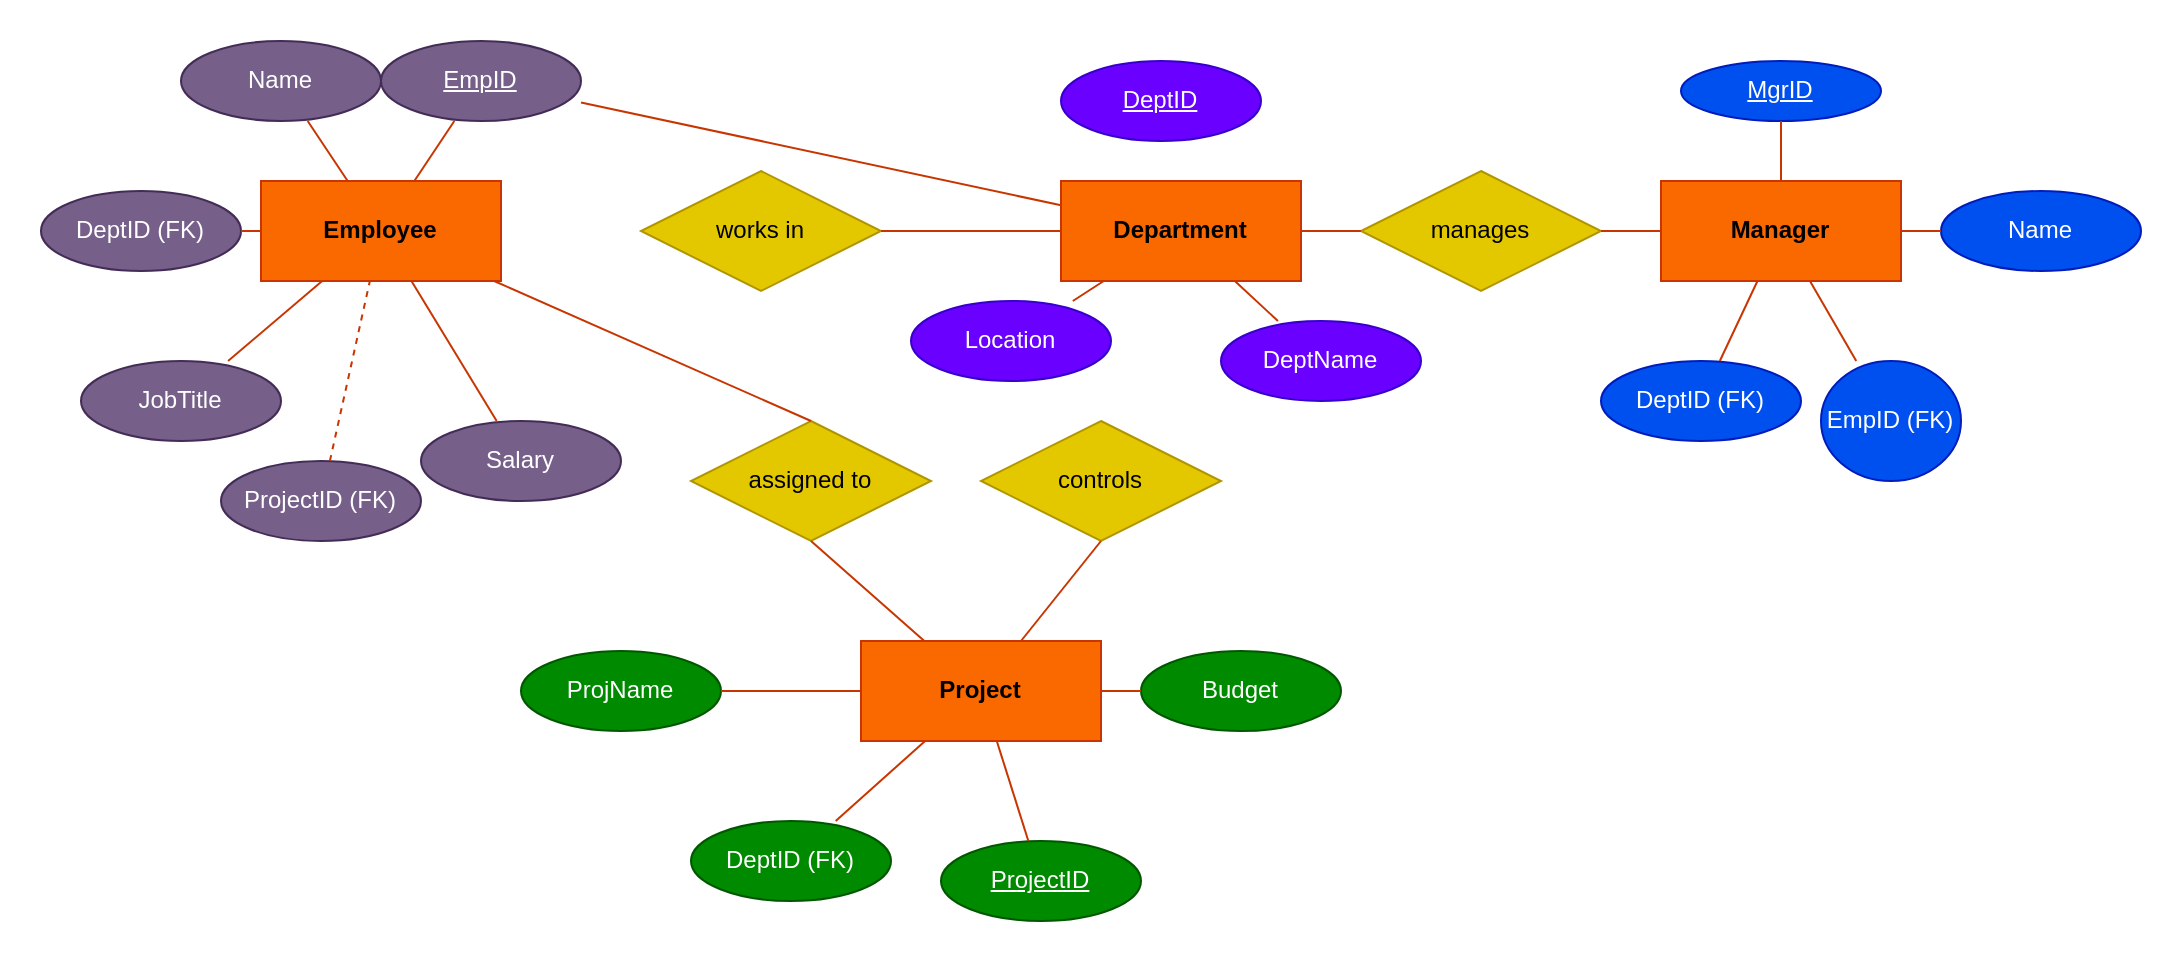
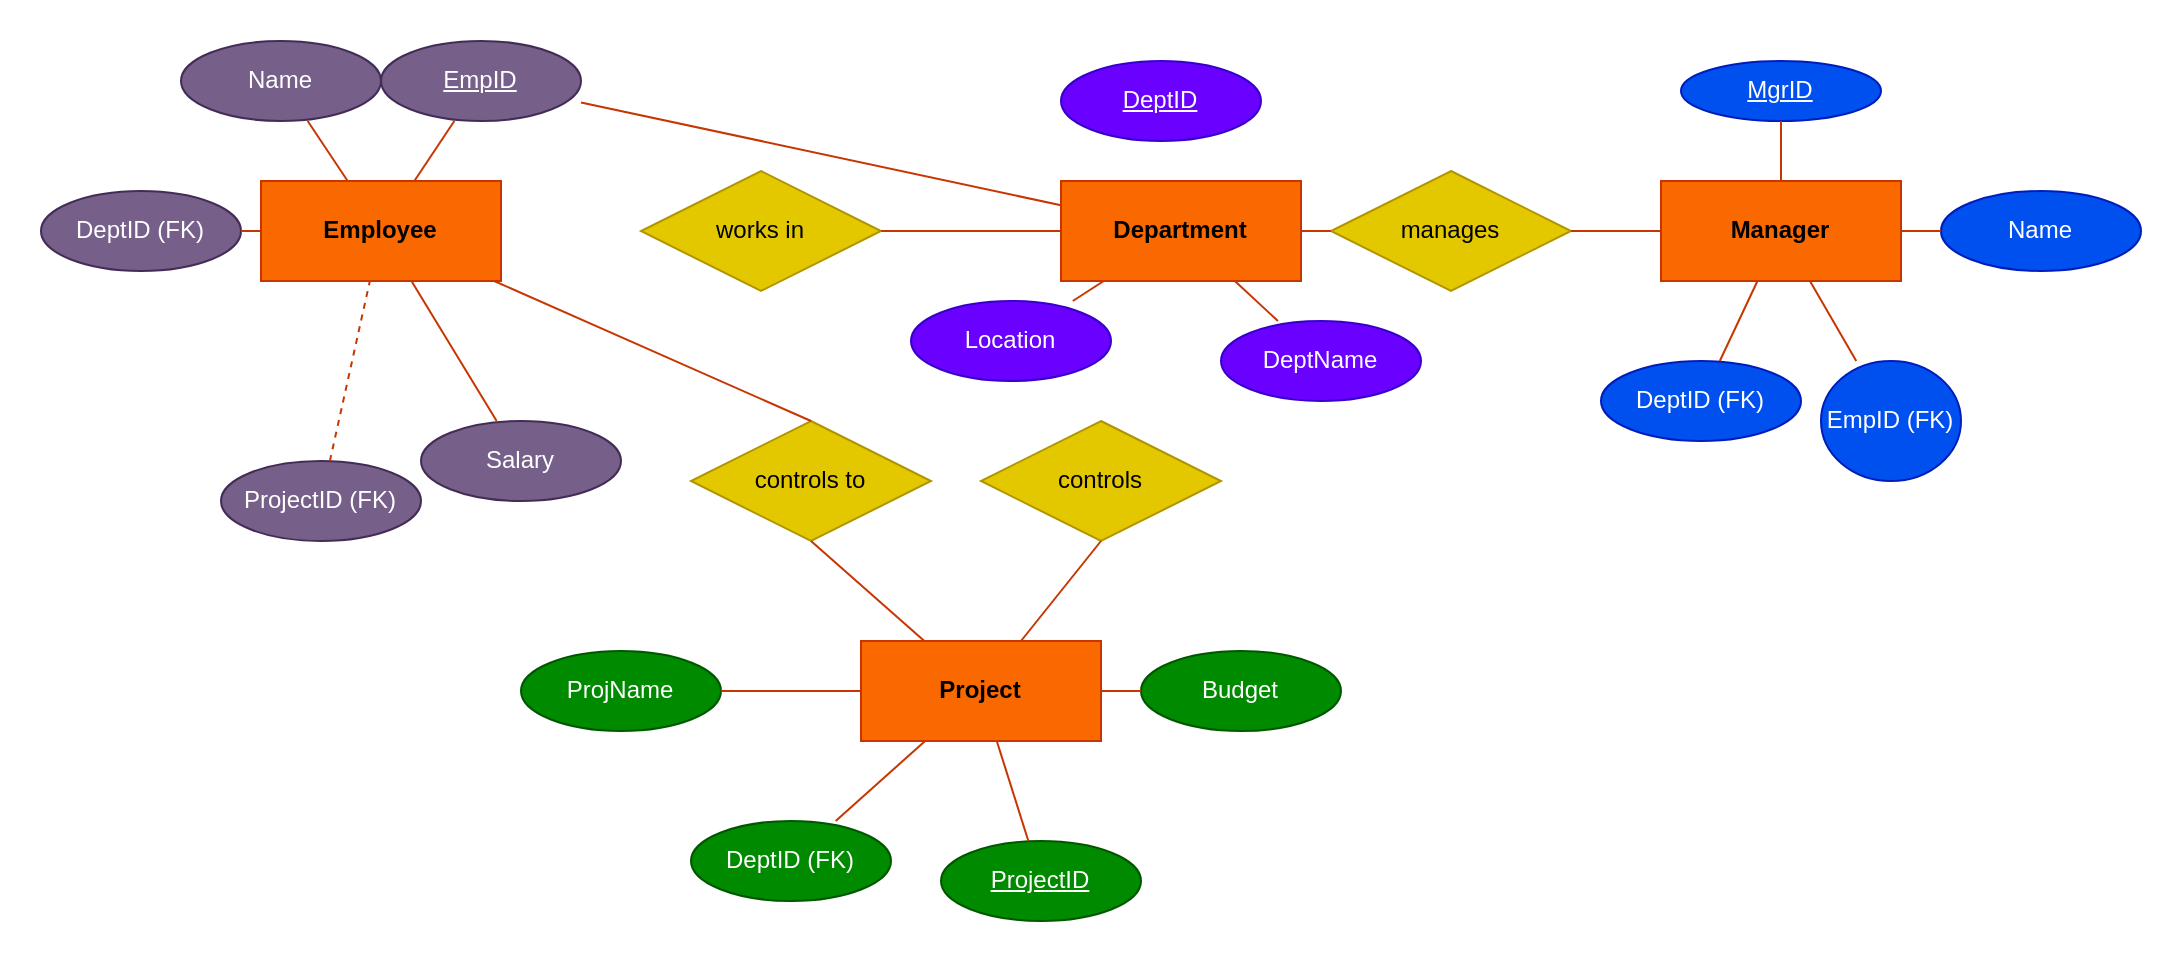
  <mxCell id="0" />
  <mxCell id="1" parent="0" />
  <mxCell id="2" value="&lt;b&gt;Employee&lt;/b&gt;" style="shape=rectangle;whiteSpace=wrap;html=1;fillColor=#fa6800;strokeColor=#C73500;fontColor=#000000;" parent="1" vertex="1"><mxGeometry x="130" y="90" width="120" height="50" as="geometry" /></mxCell>
  <mxCell id="3" value="&lt;b&gt;Department&lt;/b&gt;" style="shape=rectangle;whiteSpace=wrap;html=1;fillColor=#fa6800;strokeColor=#C73500;fontColor=#000000;" parent="1" vertex="1"><mxGeometry x="530" y="90" width="120" height="50" as="geometry" /></mxCell>
  <mxCell id="4" value="&lt;b&gt;Project&lt;/b&gt;" style="shape=rectangle;whiteSpace=wrap;html=1;fillColor=#fa6800;strokeColor=#C73500;fontColor=#000000;" parent="1" vertex="1"><mxGeometry x="430" y="320" width="120" height="50" as="geometry" /></mxCell>
  <mxCell id="5" value="&lt;b&gt;Manager&lt;/b&gt;" style="shape=rectangle;whiteSpace=wrap;html=1;fillColor=#fa6800;strokeColor=#C73500;fontColor=#000000;" parent="1" vertex="1"><mxGeometry x="830" y="90" width="120" height="50" as="geometry" /></mxCell>
  <mxCell id="6" value="&lt;u&gt;EmpID&lt;/u&gt;" style="shape=ellipse;whiteSpace=wrap;html=1;fillColor=#76608a;strokeColor=#432D57;fontColor=#ffffff;" parent="1" vertex="1"><mxGeometry x="190" y="20" width="100" height="40" as="geometry" /></mxCell>
  <mxCell id="7" value="Name" style="shape=ellipse;whiteSpace=wrap;html=1;fillColor=#76608a;strokeColor=#432D57;fontColor=#ffffff;" parent="1" vertex="1"><mxGeometry x="90" y="20" width="100" height="40" as="geometry" /></mxCell>
- <mxCell id="8" value="JobTitle" style="shape=ellipse;whiteSpace=wrap;html=1;fillColor=#76608a;strokeColor=#432D57;fontColor=#ffffff;" parent="1" vertex="1"><mxGeometry x="40" y="180" width="100" height="40" as="geometry" /></mxCell>
  <mxCell id="9" value="Salary" style="shape=ellipse;whiteSpace=wrap;html=1;fillColor=#76608a;strokeColor=#432D57;fontColor=#ffffff;" parent="1" vertex="1"><mxGeometry x="210" y="210" width="100" height="40" as="geometry" /></mxCell>
  <mxCell id="10" value="DeptID (FK)" style="shape=ellipse;whiteSpace=wrap;html=1;fillColor=#76608a;strokeColor=#432D57;fontColor=#ffffff;" parent="1" vertex="1"><mxGeometry x="20" y="95" width="100" height="40" as="geometry" /></mxCell>
  <mxCell id="11" value="ProjectID (FK)" style="shape=ellipse;whiteSpace=wrap;html=1;fillColor=#76608a;strokeColor=#432D57;fontColor=#ffffff;" parent="1" vertex="1"><mxGeometry x="110" y="230" width="100" height="40" as="geometry" /></mxCell>
  <mxCell id="12" value="&lt;u&gt;DeptID&lt;/u&gt;" style="shape=ellipse;whiteSpace=wrap;html=1;fillColor=#6a00ff;strokeColor=#3700CC;fontColor=#ffffff;" parent="1" vertex="1"><mxGeometry x="530" y="30" width="100" height="40" as="geometry" /></mxCell>
  <mxCell id="13" value="DeptName" style="shape=ellipse;whiteSpace=wrap;html=1;fillColor=#6a00ff;strokeColor=#3700CC;fontColor=#ffffff;" parent="1" vertex="1"><mxGeometry x="610" y="160" width="100" height="40" as="geometry" /></mxCell>
  <mxCell id="14" value="Location" style="shape=ellipse;whiteSpace=wrap;html=1;fillColor=#6a00ff;strokeColor=#3700CC;fontColor=#ffffff;" parent="1" vertex="1"><mxGeometry x="455" y="150" width="100" height="40" as="geometry" /></mxCell>
  <mxCell id="15" value="&lt;u&gt;ProjectID&lt;/u&gt;" style="shape=ellipse;whiteSpace=wrap;html=1;fillColor=#008a00;strokeColor=#005700;fontColor=#ffffff;" parent="1" vertex="1"><mxGeometry x="470" y="420" width="100" height="40" as="geometry" /></mxCell>
  <mxCell id="16" value="ProjName" style="shape=ellipse;whiteSpace=wrap;html=1;fillColor=#008a00;strokeColor=#005700;fontColor=#ffffff;" parent="1" vertex="1"><mxGeometry x="260" y="325" width="100" height="40" as="geometry" /></mxCell>
  <mxCell id="17" value="Budget" style="shape=ellipse;whiteSpace=wrap;html=1;fillColor=#008a00;strokeColor=#005700;fontColor=#ffffff;" parent="1" vertex="1"><mxGeometry x="570" y="325" width="100" height="40" as="geometry" /></mxCell>
  <mxCell id="18" value="DeptID (FK)" style="shape=ellipse;whiteSpace=wrap;html=1;fillColor=#008a00;strokeColor=#005700;fontColor=#ffffff;" parent="1" vertex="1"><mxGeometry x="345" y="410" width="100" height="40" as="geometry" /></mxCell>
  <mxCell id="19" value="&lt;u&gt;MgrID&lt;/u&gt;" style="shape=ellipse;whiteSpace=wrap;html=1;fillColor=#0050ef;strokeColor=#001DBC;fontColor=#ffffff;" parent="1" vertex="1"><mxGeometry x="840" y="30" width="100" height="30" as="geometry" /></mxCell>
  <mxCell id="20" value="Name" style="shape=ellipse;whiteSpace=wrap;html=1;fillColor=#0050ef;strokeColor=#001DBC;fontColor=#ffffff;" parent="1" vertex="1"><mxGeometry x="970" y="95" width="100" height="40" as="geometry" /></mxCell>
  <mxCell id="21" value="EmpID (FK)" style="shape=ellipse;whiteSpace=wrap;html=1;fillColor=#0050ef;strokeColor=#001DBC;fontColor=#ffffff;" parent="1" vertex="1"><mxGeometry x="910" y="180" width="70" height="60" as="geometry" /></mxCell>
  <mxCell id="22" value="DeptID (FK)" style="shape=ellipse;whiteSpace=wrap;html=1;fillColor=#0050ef;strokeColor=#001DBC;fontColor=#ffffff;" parent="1" vertex="1"><mxGeometry x="800" y="180" width="100" height="40" as="geometry" /></mxCell>
  <mxCell id="23" value="works in" style="shape=rhombus;whiteSpace=wrap;html=1;fillColor=#e3c800;strokeColor=#B09500;fontColor=#000000;" parent="1" vertex="1"><mxGeometry x="320" y="85" width="120" height="60" as="geometry" /></mxCell>
  <mxCell id="24" value="controls" style="shape=rhombus;whiteSpace=wrap;html=1;fillColor=#e3c800;strokeColor=#B09500;fontColor=#000000;" parent="1" vertex="1"><mxGeometry x="490" y="210" width="120" height="60" as="geometry" /></mxCell>
- <mxCell id="25" value="assigned to" style="shape=rhombus;whiteSpace=wrap;html=1;fillColor=#e3c800;strokeColor=#B09500;fontColor=#000000;" parent="1" vertex="1"><mxGeometry x="345" y="210" width="120" height="60" as="geometry" /></mxCell>
- <mxCell id="26" value="manages" style="shape=rhombus;whiteSpace=wrap;html=1;fillColor=#e3c800;strokeColor=#B09500;fontColor=#000000;" parent="1" vertex="1"><mxGeometry x="680" y="85" width="120" height="60" as="geometry" /></mxCell>
+ <mxCell id="25" value="controls to" style="shape=rhombus;whiteSpace=wrap;html=1;fillColor=#e3c800;strokeColor=#B09500;fontColor=#000000;" parent="1" vertex="1"><mxGeometry x="345" y="210" width="120" height="60" as="geometry" /></mxCell>
+ <mxCell id="26" value="manages" style="shape=rhombus;whiteSpace=wrap;html=1;fillColor=#e3c800;strokeColor=#B09500;fontColor=#000000;" parent="1" vertex="1"><mxGeometry x="665" y="85" width="120" height="60" as="geometry" /></mxCell>
  <mxCell id="27" style="endArrow=none;html=1;strokeColor=#C73500;fillColor=#fa6800;" parent="1" source="6" target="2" edge="1"><mxGeometry relative="1" as="geometry" /></mxCell>
  <mxCell id="28" style="endArrow=none;html=1;strokeColor=#C73500;fillColor=#fa6800;" parent="1" source="7" target="2" edge="1"><mxGeometry relative="1" as="geometry" /></mxCell>
- <mxCell id="29" style="endArrow=none;html=1;strokeColor=#C73500;fillColor=#fa6800;" parent="1" source="8" target="2" edge="1"><mxGeometry relative="1" as="geometry" /></mxCell>
  <mxCell id="30" style="endArrow=none;html=1;strokeColor=#C73500;fillColor=#fa6800;" parent="1" source="9" target="2" edge="1"><mxGeometry relative="1" as="geometry" /></mxCell>
  <mxCell id="31" style="endArrow=none;html=1;strokeColor=#C73500;fillColor=#fa6800;" parent="1" source="10" target="2" edge="1"><mxGeometry relative="1" as="geometry" /></mxCell>
  <mxCell id="32" style="endArrow=none;html=1;strokeColor=#C73500;fillColor=#fa6800;dashed=1;" parent="1" source="11" target="2" edge="1"><mxGeometry relative="1" as="geometry" /></mxCell>
  <mxCell id="33" style="endArrow=none;html=1;strokeColor=#C73500;fillColor=#fa6800;" parent="1" source="13" target="3" edge="1"><mxGeometry relative="1" as="geometry" /></mxCell>
  <mxCell id="34" style="endArrow=none;html=1;strokeColor=#C73500;fillColor=#fa6800;" parent="1" source="14" target="3" edge="1"><mxGeometry relative="1" as="geometry" /></mxCell>
  <mxCell id="35" style="endArrow=none;html=1;strokeColor=#C73500;fillColor=#fa6800;" parent="1" source="15" target="4" edge="1"><mxGeometry relative="1" as="geometry" /></mxCell>
  <mxCell id="36" style="endArrow=none;html=1;strokeColor=#C73500;fillColor=#fa6800;" parent="1" source="16" target="4" edge="1"><mxGeometry relative="1" as="geometry" /></mxCell>
  <mxCell id="37" style="endArrow=none;html=1;strokeColor=#C73500;fillColor=#fa6800;" parent="1" source="17" target="4" edge="1"><mxGeometry relative="1" as="geometry" /></mxCell>
  <mxCell id="38" style="endArrow=none;html=1;strokeColor=#C73500;fillColor=#fa6800;" parent="1" source="18" target="4" edge="1"><mxGeometry relative="1" as="geometry" /></mxCell>
  <mxCell id="39" style="endArrow=none;html=1;strokeColor=#C73500;fillColor=#fa6800;" parent="1" source="19" target="5" edge="1"><mxGeometry relative="1" as="geometry" /></mxCell>
  <mxCell id="40" style="endArrow=none;html=1;strokeColor=#C73500;fillColor=#fa6800;" parent="1" source="20" target="5" edge="1"><mxGeometry relative="1" as="geometry" /></mxCell>
  <mxCell id="41" style="endArrow=none;html=1;strokeColor=#C73500;fillColor=#fa6800;" parent="1" source="21" target="5" edge="1"><mxGeometry relative="1" as="geometry" /></mxCell>
  <mxCell id="42" style="endArrow=none;html=1;strokeColor=#C73500;fillColor=#fa6800;" parent="1" source="22" target="5" edge="1"><mxGeometry relative="1" as="geometry" /></mxCell>
  <mxCell id="43" style="endArrow=none;html=1;strokeColor=#C73500;fillColor=#fa6800;" parent="1" source="3" target="23" edge="1"><mxGeometry relative="1" as="geometry" /></mxCell>
  <mxCell id="44" style="endArrow=none;html=1;strokeColor=#C73500;fillColor=#fa6800;" parent="1" source="3" target="6" edge="1"><mxGeometry relative="1" as="geometry" /></mxCell>
  <mxCell id="45" style="endArrow=none;html=1;strokeColor=#C73500;fillColor=#fa6800;entryX=0.5;entryY=1;entryDx=0;entryDy=0;" parent="1" source="4" target="24" edge="1"><mxGeometry relative="1" as="geometry" /></mxCell>
  <mxCell id="46" style="endArrow=none;html=1;strokeColor=#C73500;fillColor=#fa6800;entryX=0.5;entryY=0;entryDx=0;entryDy=0;" parent="1" source="2" target="25" edge="1"><mxGeometry relative="1" as="geometry" /></mxCell>
  <mxCell id="47" style="endArrow=none;html=1;strokeColor=#C73500;fillColor=#fa6800;entryX=0.5;entryY=1;entryDx=0;entryDy=0;" parent="1" source="4" target="25" edge="1"><mxGeometry relative="1" as="geometry" /></mxCell>
  <mxCell id="48" style="endArrow=none;html=1;strokeColor=#C73500;fillColor=#fa6800;entryX=1;entryY=0.5;entryDx=0;entryDy=0;" parent="1" source="5" target="26" edge="1"><mxGeometry relative="1" as="geometry" /></mxCell>
  <mxCell id="49" style="endArrow=none;html=1;strokeColor=#C73500;fillColor=#fa6800;entryX=0;entryY=0.5;entryDx=0;entryDy=0;" parent="1" source="3" target="26" edge="1"><mxGeometry relative="1" as="geometry" /></mxCell>
